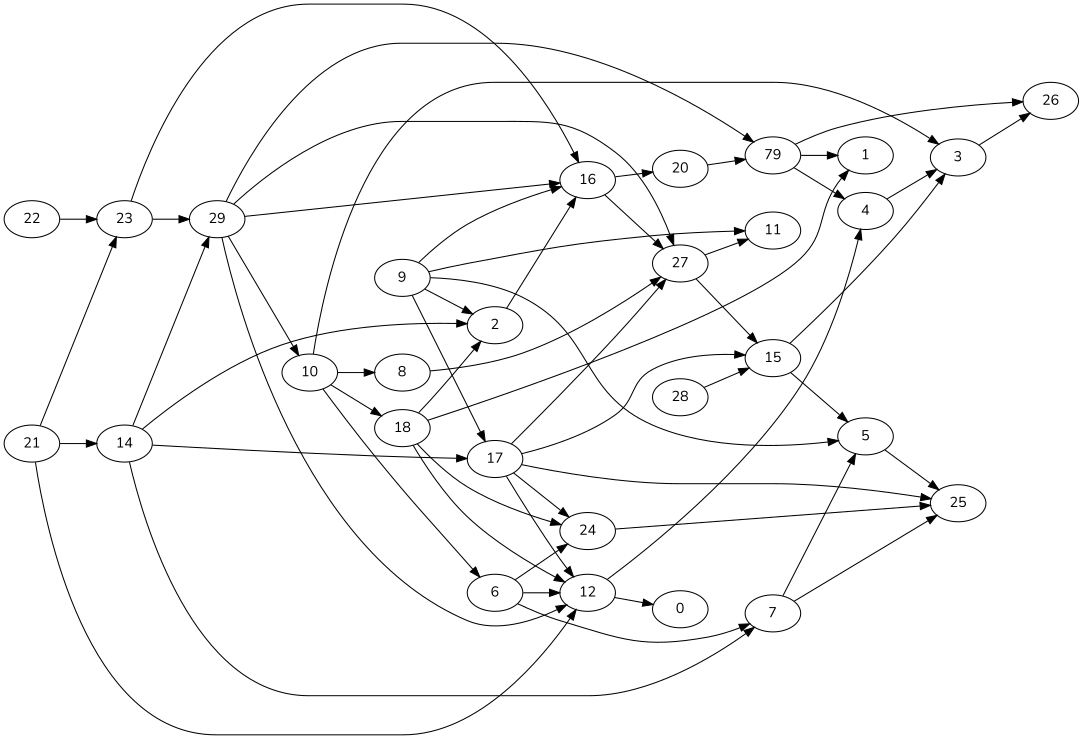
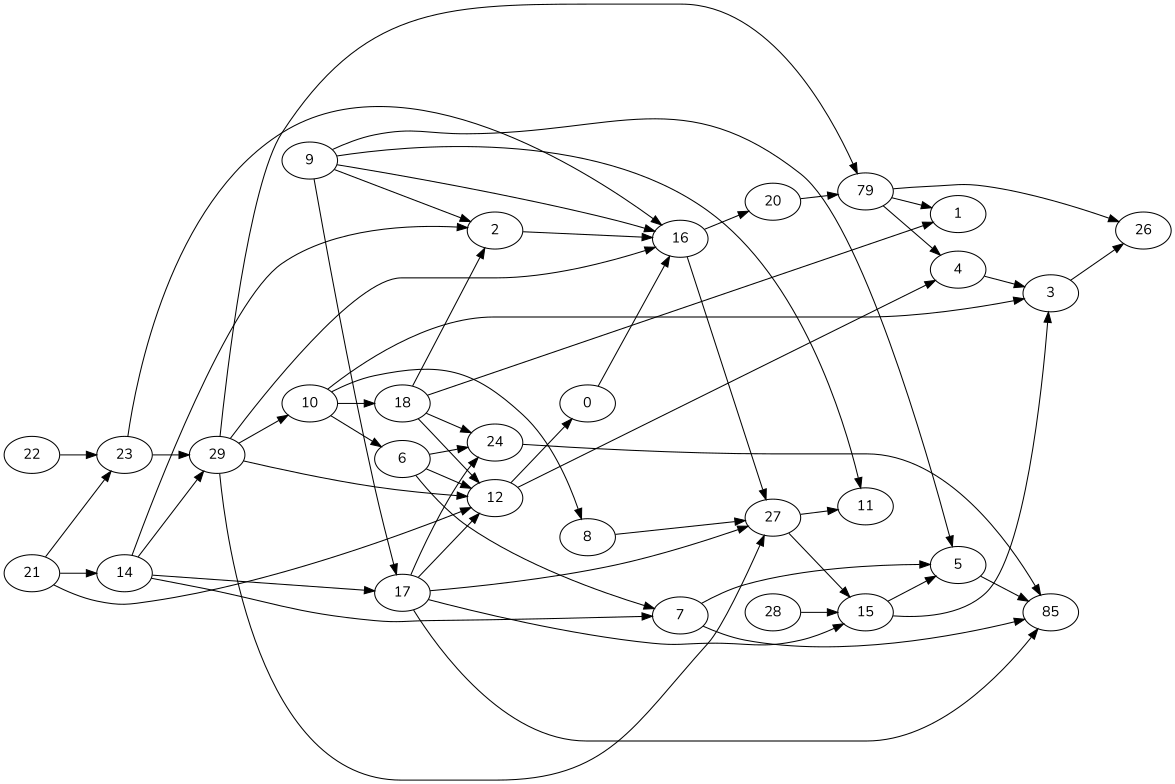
  strict digraph {
    fontname=Nunito
    rankdir=LR
    node [fontname=Nunito]
    edge [fontname=Nunito]
    0
    16
    27
    20
    11
    15
    n7 [label=79]
    2
    3
    26
    4
    5
-   25
+   25 [label=85]
    6
    7
    12
    24
    8
    9
    17
    10
    18
    1
    14
    29
    21
    23
    22
    28
+   0 -> 16
    16 -> 27
    16 -> 20
    27 -> 11
    27 -> 15
    20 -> n7
    15 -> 3
    15 -> 5
    n7 -> 26
    n7 -> 4
    n7 -> 1
    2 -> 16
    3 -> 26
    4 -> 3
    5 -> 25
    6 -> 7
    6 -> 12
    6 -> 24
    7 -> 5
    7 -> 25
    12 -> 0
    12 -> 4
    24 -> 25
    8 -> 27
    9 -> 16
    9 -> 11
    9 -> 2
    9 -> 5
    9 -> 17
    17 -> 27
    17 -> 15
    17 -> 25
    17 -> 12
    17 -> 24
    10 -> 3
    10 -> 6
    10 -> 8
    10 -> 18
    18 -> 2
    18 -> 12
    18 -> 24
    18 -> 1
    14 -> 2
    14 -> 7
    14 -> 17
    14 -> 29
    29 -> 16
    29 -> 27
    29 -> n7
    29 -> 12
    29 -> 10
    21 -> 12
    21 -> 14
    21 -> 23
    23 -> 16
    23 -> 29
    22 -> 23
    28 -> 15
  }
